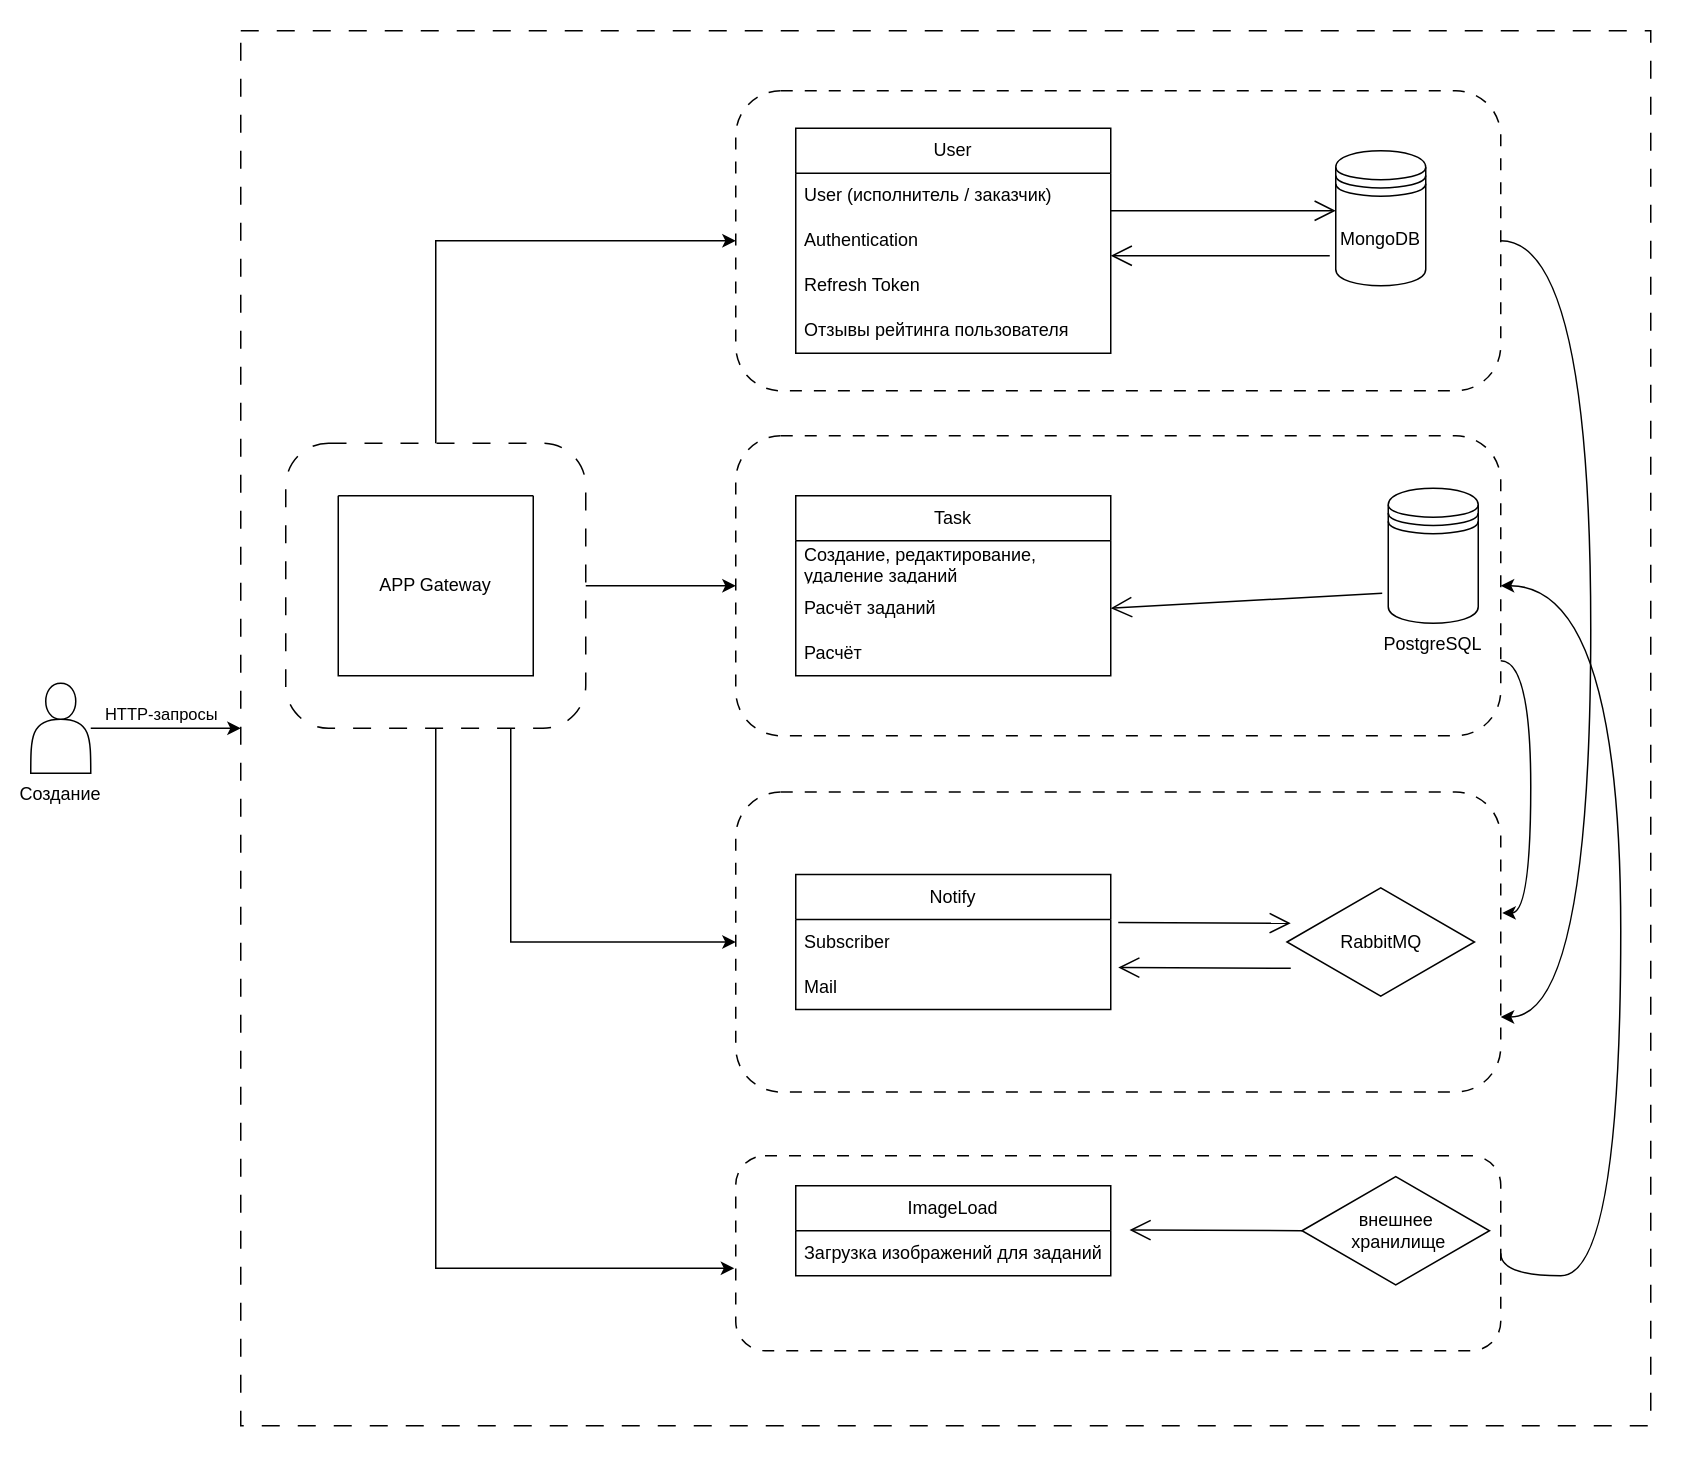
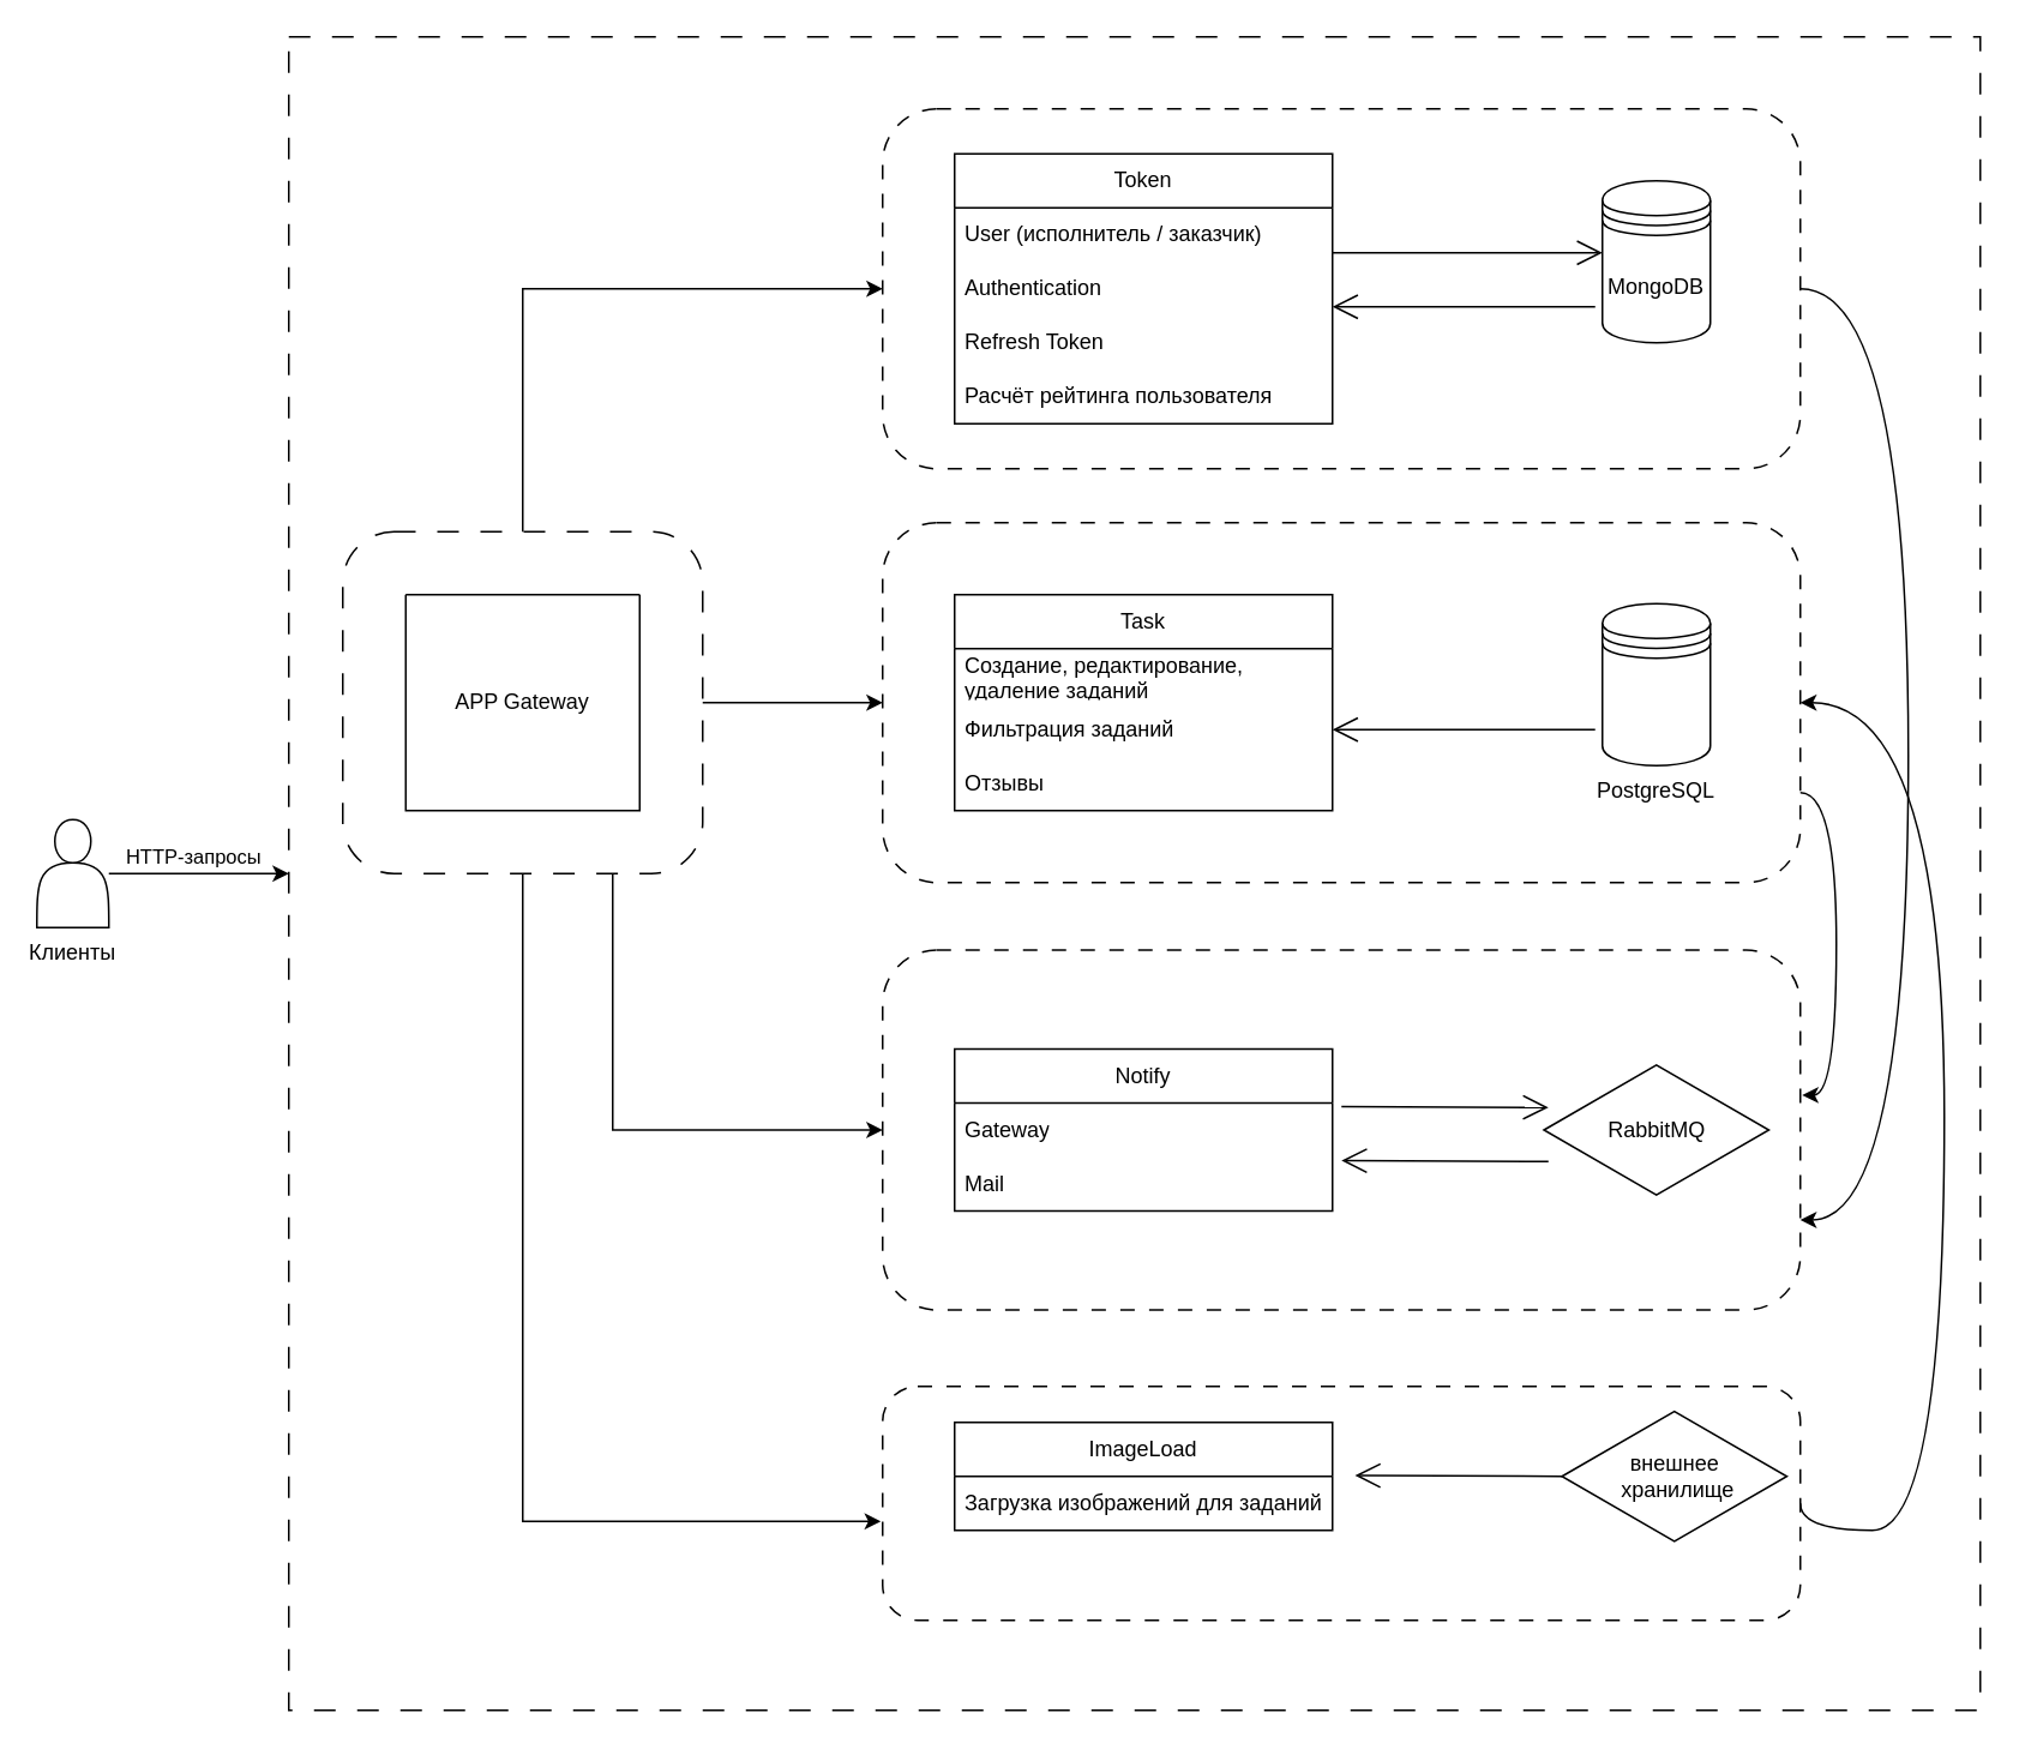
  <mxCell id="0" />
  <mxCell id="1" parent="0" />
  <mxCell id="2" value="" style="rounded=1;whiteSpace=wrap;html=1;fillColor=none;dashed=1;dashPattern=8 8;" vertex="1" parent="1"><mxGeometry x="490" y="770" width="510" height="130" as="geometry" /></mxCell>
  <mxCell id="3" value="" style="rounded=0;whiteSpace=wrap;html=1;fillColor=none;dashed=1;dashPattern=12 12;" parent="1" vertex="1"><mxGeometry x="160" y="20" width="940" height="930" as="geometry" /></mxCell>
  <mxCell id="4" value="" style="rounded=1;whiteSpace=wrap;html=1;fillColor=none;dashed=1;dashPattern=8 8;" parent="1" vertex="1"><mxGeometry x="490" y="290" width="510" height="200" as="geometry" /></mxCell>
  <mxCell id="5" value="" style="rounded=1;whiteSpace=wrap;html=1;fillColor=none;dashed=1;dashPattern=8 8;" parent="1" vertex="1"><mxGeometry x="490" y="60" width="510" height="200" as="geometry" /></mxCell>
  <mxCell id="6" value="" style="rounded=1;whiteSpace=wrap;html=1;fillColor=none;dashed=1;dashPattern=8 8;" parent="1" vertex="1"><mxGeometry x="490" y="527.5" width="510" height="200" as="geometry" /></mxCell>
  <mxCell id="7" value="" style="edgeStyle=orthogonalEdgeStyle;rounded=0;orthogonalLoop=1;jettySize=auto;html=1;" parent="1" source="9" target="3" edge="1"><mxGeometry relative="1" as="geometry" /></mxCell>
  <mxCell id="8" value="HTTP-запросы" style="edgeLabel;html=1;align=center;verticalAlign=middle;resizable=0;points=[];" parent="7" vertex="1" connectable="0"><mxGeometry x="-0.08" y="1" relative="1" as="geometry"><mxPoint y="-9" as="offset" /></mxGeometry></mxCell>
- <mxCell id="9" value="Создание" style="shape=actor;whiteSpace=wrap;html=1;labelPosition=center;verticalLabelPosition=bottom;align=center;verticalAlign=top;" parent="1" vertex="1"><mxGeometry x="20" y="455" width="40" height="60" as="geometry" /></mxCell>
+ <mxCell id="9" value="Клиенты" style="shape=actor;whiteSpace=wrap;html=1;labelPosition=center;verticalLabelPosition=bottom;align=center;verticalAlign=top;" parent="1" vertex="1"><mxGeometry x="20" y="455" width="40" height="60" as="geometry" /></mxCell>
  <mxCell id="10" value="" style="swimlane;startSize=0;" parent="1" vertex="1"><mxGeometry x="225" y="330" width="130" height="120" as="geometry" /></mxCell>
- <mxCell id="11" value="User" style="swimlane;fontStyle=0;childLayout=stackLayout;horizontal=1;startSize=30;horizontalStack=0;resizeParent=1;resizeParentMax=0;resizeLast=0;collapsible=1;marginBottom=0;whiteSpace=wrap;html=1;absoluteArcSize=0;swimlaneLine=1;rounded=0;allowArrows=1;connectable=1;container=1;autosize=0;comic=0;enumerate=0;moveCells=0;pointerEvents=1;" parent="1" vertex="1"><mxGeometry x="530" y="85" width="210" height="150" as="geometry"><mxRectangle x="540" y="190" width="60" height="30" as="alternateBounds" /></mxGeometry></mxCell>
+ <mxCell id="11" value="Token" style="swimlane;fontStyle=0;childLayout=stackLayout;horizontal=1;startSize=30;horizontalStack=0;resizeParent=1;resizeParentMax=0;resizeLast=0;collapsible=1;marginBottom=0;whiteSpace=wrap;html=1;absoluteArcSize=0;swimlaneLine=1;rounded=0;allowArrows=1;connectable=1;container=1;autosize=0;comic=0;enumerate=0;moveCells=0;pointerEvents=1;" parent="1" vertex="1"><mxGeometry x="530" y="85" width="210" height="150" as="geometry"><mxRectangle x="540" y="190" width="60" height="30" as="alternateBounds" /></mxGeometry></mxCell>
  <mxCell id="12" value="User (исполнитель / заказчик)" style="text;strokeColor=none;fillColor=none;align=left;verticalAlign=middle;spacingLeft=4;spacingRight=4;overflow=hidden;points=[[0,0.5],[1,0.5]];portConstraint=eastwest;rotatable=0;whiteSpace=wrap;html=1;" parent="11" vertex="1"><mxGeometry y="30" width="210" height="30" as="geometry" /></mxCell>
  <mxCell id="13" value="Authentication&amp;nbsp;" style="text;strokeColor=none;fillColor=none;align=left;verticalAlign=middle;spacingLeft=4;spacingRight=4;overflow=hidden;points=[[0,0.5],[1,0.5]];portConstraint=eastwest;rotatable=0;whiteSpace=wrap;html=1;" parent="11" vertex="1"><mxGeometry y="60" width="210" height="30" as="geometry" /></mxCell>
  <mxCell id="14" value="Refresh Token" style="text;strokeColor=none;fillColor=none;align=left;verticalAlign=middle;spacingLeft=4;spacingRight=4;overflow=hidden;points=[[0,0.5],[1,0.5]];portConstraint=eastwest;rotatable=0;whiteSpace=wrap;html=1;" parent="11" vertex="1"><mxGeometry y="90" width="210" height="30" as="geometry" /></mxCell>
- <mxCell id="15" value="Отзывы рейтинга пользователя" style="text;strokeColor=none;fillColor=none;align=left;verticalAlign=middle;spacingLeft=4;spacingRight=4;overflow=hidden;points=[[0,0.5],[1,0.5]];portConstraint=eastwest;rotatable=0;whiteSpace=wrap;html=1;" vertex="1" parent="11"><mxGeometry y="120" width="210" height="30" as="geometry" /></mxCell>
+ <mxCell id="15" value="Расчёт рейтинга пользователя" style="text;strokeColor=none;fillColor=none;align=left;verticalAlign=middle;spacingLeft=4;spacingRight=4;overflow=hidden;points=[[0,0.5],[1,0.5]];portConstraint=eastwest;rotatable=0;whiteSpace=wrap;html=1;" vertex="1" parent="11"><mxGeometry y="120" width="210" height="30" as="geometry" /></mxCell>
  <mxCell id="16" value="Task" style="swimlane;fontStyle=0;childLayout=stackLayout;horizontal=1;startSize=30;horizontalStack=0;resizeParent=1;resizeParentMax=0;resizeLast=0;collapsible=1;marginBottom=0;whiteSpace=wrap;html=1;" parent="1" vertex="1"><mxGeometry x="530" y="330" width="210" height="120" as="geometry"><mxRectangle x="540" y="395" width="60" height="30" as="alternateBounds" /></mxGeometry></mxCell>
  <mxCell id="17" value="Создание, редактирование, удаление заданий" style="text;strokeColor=none;fillColor=none;align=left;verticalAlign=middle;spacingLeft=4;spacingRight=4;overflow=hidden;points=[[0,0.5],[1,0.5]];portConstraint=eastwest;rotatable=0;whiteSpace=wrap;html=1;" parent="16" vertex="1"><mxGeometry y="30" width="210" height="30" as="geometry" /></mxCell>
- <mxCell id="18" value="Расчёт заданий" style="text;strokeColor=none;fillColor=none;align=left;verticalAlign=middle;spacingLeft=4;spacingRight=4;overflow=hidden;points=[[0,0.5],[1,0.5]];portConstraint=eastwest;rotatable=0;whiteSpace=wrap;html=1;" parent="16" vertex="1"><mxGeometry y="60" width="210" height="30" as="geometry" /></mxCell>
- <mxCell id="19" value="Расчёт" style="text;strokeColor=none;fillColor=none;align=left;verticalAlign=middle;spacingLeft=4;spacingRight=4;overflow=hidden;points=[[0,0.5],[1,0.5]];portConstraint=eastwest;rotatable=0;whiteSpace=wrap;html=1;" parent="16" vertex="1"><mxGeometry y="90" width="210" height="30" as="geometry" /></mxCell>
+ <mxCell id="18" value="Фильтрация заданий" style="text;strokeColor=none;fillColor=none;align=left;verticalAlign=middle;spacingLeft=4;spacingRight=4;overflow=hidden;points=[[0,0.5],[1,0.5]];portConstraint=eastwest;rotatable=0;whiteSpace=wrap;html=1;" parent="16" vertex="1"><mxGeometry y="60" width="210" height="30" as="geometry" /></mxCell>
+ <mxCell id="19" value="Отзывы" style="text;strokeColor=none;fillColor=none;align=left;verticalAlign=middle;spacingLeft=4;spacingRight=4;overflow=hidden;points=[[0,0.5],[1,0.5]];portConstraint=eastwest;rotatable=0;whiteSpace=wrap;html=1;" parent="16" vertex="1"><mxGeometry y="90" width="210" height="30" as="geometry" /></mxCell>
  <mxCell id="20" value="Notify" style="swimlane;fontStyle=0;childLayout=stackLayout;horizontal=1;startSize=30;horizontalStack=0;resizeParent=1;resizeParentMax=0;resizeLast=0;collapsible=1;marginBottom=0;whiteSpace=wrap;html=1;" parent="1" vertex="1"><mxGeometry x="530" y="582.5" width="210" height="90" as="geometry"><mxRectangle x="620" y="420" width="60" height="30" as="alternateBounds" /></mxGeometry></mxCell>
- <mxCell id="21" value="Subscriber" style="text;strokeColor=none;fillColor=none;align=left;verticalAlign=middle;spacingLeft=4;spacingRight=4;overflow=hidden;points=[[0,0.5],[1,0.5]];portConstraint=eastwest;rotatable=0;whiteSpace=wrap;html=1;" parent="20" vertex="1"><mxGeometry y="30" width="210" height="30" as="geometry" /></mxCell>
+ <mxCell id="21" value="Gateway" style="text;strokeColor=none;fillColor=none;align=left;verticalAlign=middle;spacingLeft=4;spacingRight=4;overflow=hidden;points=[[0,0.5],[1,0.5]];portConstraint=eastwest;rotatable=0;whiteSpace=wrap;html=1;" parent="20" vertex="1"><mxGeometry y="30" width="210" height="30" as="geometry" /></mxCell>
  <mxCell id="22" value="Mail" style="text;strokeColor=none;fillColor=none;align=left;verticalAlign=middle;spacingLeft=4;spacingRight=4;overflow=hidden;points=[[0,0.5],[1,0.5]];portConstraint=eastwest;rotatable=0;whiteSpace=wrap;html=1;" parent="20" vertex="1"><mxGeometry y="60" width="210" height="30" as="geometry" /></mxCell>
  <mxCell id="23" value="MongoDB" style="shape=datastore;whiteSpace=wrap;html=1;" parent="1" vertex="1"><mxGeometry x="890" y="100" width="60" height="90" as="geometry" /></mxCell>
- <mxCell id="24" value="PostgreSQL" style="shape=datastore;whiteSpace=wrap;fillColor=default;html=1;labelPosition=center;verticalLabelPosition=bottom;align=center;verticalAlign=top;" parent="1" vertex="1"><mxGeometry x="925" y="325" width="60" height="90" as="geometry" /></mxCell>
+ <mxCell id="24" value="PostgreSQL" style="shape=datastore;whiteSpace=wrap;fillColor=default;html=1;labelPosition=center;verticalLabelPosition=bottom;align=center;verticalAlign=top;" parent="1" vertex="1"><mxGeometry x="890" y="335" width="60" height="90" as="geometry" /></mxCell>
  <mxCell id="25" value="RabbitMQ" style="html=1;whiteSpace=wrap;aspect=fixed;shape=isoRectangle;rotation=0;" parent="1" vertex="1"><mxGeometry x="857.5" y="590" width="125" height="75" as="geometry" /></mxCell>
  <mxCell id="26" value="" style="endArrow=open;endFill=1;endSize=12;html=1;rounded=0;entryX=1;entryY=0.5;entryDx=0;entryDy=0;exitX=-0.067;exitY=0.778;exitDx=0;exitDy=0;exitPerimeter=0;" parent="1" source="24" target="18" edge="1"><mxGeometry width="160" relative="1" as="geometry"><mxPoint x="740" y="405" as="sourcePoint" /><mxPoint x="900" y="405" as="targetPoint" /></mxGeometry></mxCell>
  <mxCell id="27" value="" style="endArrow=open;endFill=1;endSize=12;html=1;rounded=0;entryX=0;entryY=0.444;entryDx=0;entryDy=0;exitX=1;exitY=0.5;exitDx=0;exitDy=0;entryPerimeter=0;" parent="1" edge="1"><mxGeometry width="160" relative="1" as="geometry"><mxPoint x="740" y="140" as="sourcePoint" /><mxPoint x="890" y="140" as="targetPoint" /></mxGeometry></mxCell>
  <mxCell id="28" value="" style="endArrow=open;endFill=1;endSize=12;html=1;rounded=0;entryX=1;entryY=0.5;entryDx=0;entryDy=0;exitX=-0.067;exitY=0.778;exitDx=0;exitDy=0;exitPerimeter=0;" parent="1" edge="1"><mxGeometry width="160" relative="1" as="geometry"><mxPoint x="886" y="170" as="sourcePoint" /><mxPoint x="740" y="170" as="targetPoint" /></mxGeometry></mxCell>
  <mxCell id="29" value="" style="endArrow=open;endFill=1;endSize=12;html=1;rounded=0;exitX=1;exitY=0.5;exitDx=0;exitDy=0;" parent="1" edge="1"><mxGeometry width="160" relative="1" as="geometry"><mxPoint x="745" y="614.5" as="sourcePoint" /><mxPoint x="860" y="615" as="targetPoint" /></mxGeometry></mxCell>
  <mxCell id="30" value="" style="endArrow=open;endFill=1;endSize=12;html=1;rounded=0;entryX=1;entryY=0.5;entryDx=0;entryDy=0;" parent="1" edge="1"><mxGeometry width="160" relative="1" as="geometry"><mxPoint x="860" y="645" as="sourcePoint" /><mxPoint x="745" y="644.5" as="targetPoint" /></mxGeometry></mxCell>
  <mxCell id="31" style="edgeStyle=orthogonalEdgeStyle;rounded=0;orthogonalLoop=1;jettySize=auto;html=1;exitX=1;exitY=0.5;exitDx=0;exitDy=0;entryX=1;entryY=0.75;entryDx=0;entryDy=0;curved=1;" parent="1" source="5" target="6" edge="1"><mxGeometry relative="1" as="geometry"><Array as="points"><mxPoint x="1060" y="160" /><mxPoint x="1060" y="678" /></Array></mxGeometry></mxCell>
  <mxCell id="32" style="edgeStyle=orthogonalEdgeStyle;rounded=0;orthogonalLoop=1;jettySize=auto;html=1;exitX=1;exitY=0.75;exitDx=0;exitDy=0;entryX=1.002;entryY=0.403;entryDx=0;entryDy=0;entryPerimeter=0;curved=1;" parent="1" source="4" target="6" edge="1"><mxGeometry relative="1" as="geometry" /></mxCell>
  <mxCell id="33" value="" style="edgeStyle=orthogonalEdgeStyle;rounded=0;orthogonalLoop=1;jettySize=auto;html=1;" parent="1" source="37" target="4" edge="1"><mxGeometry relative="1" as="geometry" /></mxCell>
  <mxCell id="34" style="edgeStyle=orthogonalEdgeStyle;rounded=0;orthogonalLoop=1;jettySize=auto;html=1;exitX=0.75;exitY=1;exitDx=0;exitDy=0;entryX=0;entryY=0.5;entryDx=0;entryDy=0;" parent="1" source="37" target="6" edge="1"><mxGeometry relative="1" as="geometry"><Array as="points"><mxPoint x="340" y="628" /></Array></mxGeometry></mxCell>
  <mxCell id="35" style="edgeStyle=orthogonalEdgeStyle;rounded=0;orthogonalLoop=1;jettySize=auto;html=1;exitX=0.5;exitY=0;exitDx=0;exitDy=0;entryX=0;entryY=0.5;entryDx=0;entryDy=0;" parent="1" source="37" target="5" edge="1"><mxGeometry relative="1" as="geometry" /></mxCell>
  <mxCell id="36" style="edgeStyle=orthogonalEdgeStyle;rounded=0;orthogonalLoop=1;jettySize=auto;html=1;entryX=-0.002;entryY=0.577;entryDx=0;entryDy=0;entryPerimeter=0;" edge="1" parent="1" source="37" target="2"><mxGeometry relative="1" as="geometry"><Array as="points"><mxPoint x="290" y="845" /></Array></mxGeometry></mxCell>
  <mxCell id="37" value="APP Gateway" style="rounded=1;whiteSpace=wrap;html=1;fillColor=none;dashed=1;dashPattern=12 12;" parent="1" vertex="1"><mxGeometry x="190" y="295" width="200" height="190" as="geometry" /></mxCell>
  <mxCell id="38" value="ImageLoad" style="swimlane;fontStyle=0;childLayout=stackLayout;horizontal=1;startSize=30;horizontalStack=0;resizeParent=1;resizeParentMax=0;resizeLast=0;collapsible=1;marginBottom=0;whiteSpace=wrap;html=1;" vertex="1" parent="1"><mxGeometry x="530" y="790" width="210" height="60" as="geometry"><mxRectangle x="620" y="420" width="60" height="30" as="alternateBounds" /></mxGeometry></mxCell>
  <mxCell id="39" value="Загрузка изображений для заданий" style="text;strokeColor=none;fillColor=none;align=left;verticalAlign=middle;spacingLeft=4;spacingRight=4;overflow=hidden;points=[[0,0.5],[1,0.5]];portConstraint=eastwest;rotatable=0;whiteSpace=wrap;html=1;" vertex="1" parent="38"><mxGeometry y="30" width="210" height="30" as="geometry" /></mxCell>
  <mxCell id="40" style="edgeStyle=orthogonalEdgeStyle;rounded=0;orthogonalLoop=1;jettySize=auto;html=1;exitX=1;exitY=0.5;exitDx=0;exitDy=0;entryX=1;entryY=0.5;entryDx=0;entryDy=0;curved=1;" edge="1" parent="1" source="2" target="4"><mxGeometry relative="1" as="geometry"><Array as="points"><mxPoint x="1000" y="850" /><mxPoint x="1080" y="850" /><mxPoint x="1080" y="390" /></Array></mxGeometry></mxCell>
  <mxCell id="41" value="внешнее&lt;br&gt;&amp;nbsp;хранилище" style="html=1;whiteSpace=wrap;aspect=fixed;shape=isoRectangle;rotation=0;" vertex="1" parent="1"><mxGeometry x="867.5" y="782.5" width="125" height="75" as="geometry" /></mxCell>
  <mxCell id="42" value="" style="endArrow=open;endFill=1;endSize=12;html=1;rounded=0;entryX=1;entryY=0.5;entryDx=0;entryDy=0;" edge="1" parent="1"><mxGeometry width="160" relative="1" as="geometry"><mxPoint x="867.5" y="820" as="sourcePoint" /><mxPoint x="752.5" y="819.5" as="targetPoint" /></mxGeometry></mxCell>
